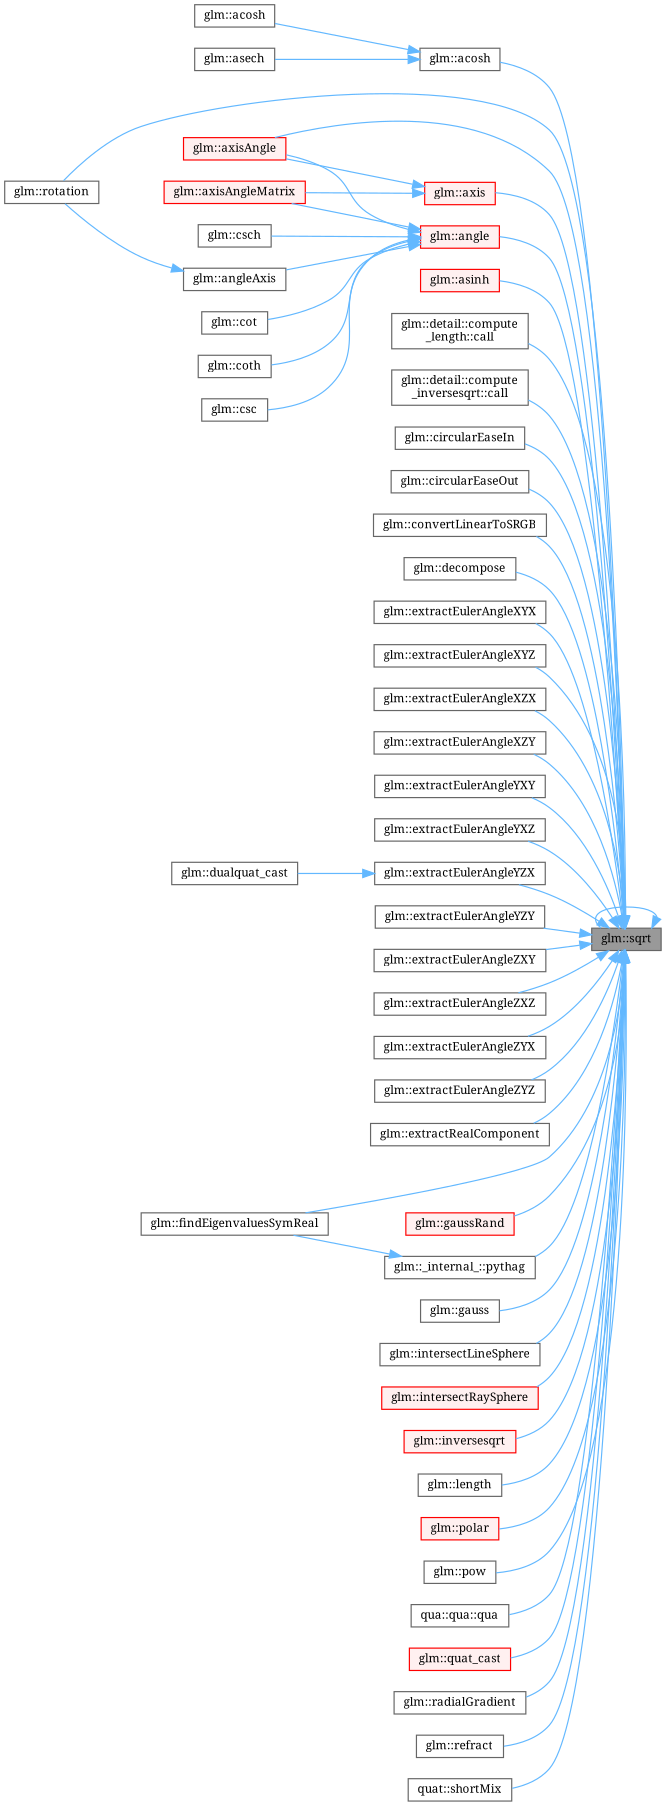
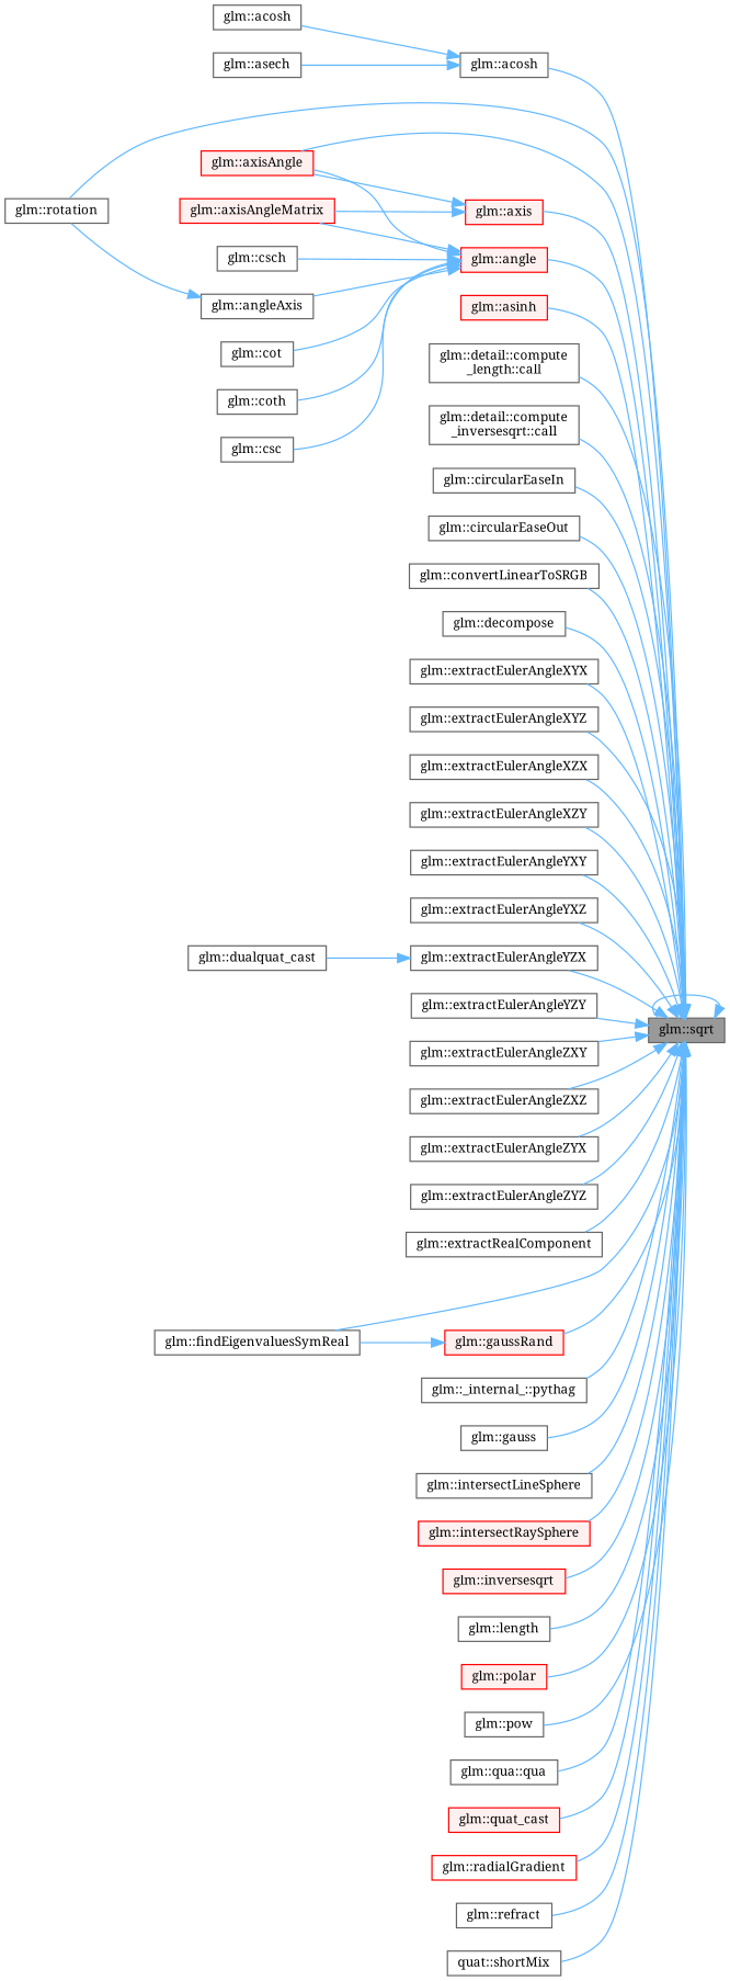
  digraph {
    fontname="Noto Serif"
    rankdir=RL
    node [color=grey40 fillcolor=white fontname="Noto Serif" fontsize=10 shape=box style=filled]
    edge [color=steelblue1 dir=back fontname="Noto Serif" fontsize=10 labelfontname=Helvetica labelfontsize=10 style=solid]
    n1 [color=gray40 fillcolor=grey60 fontcolor=black height=0.2 label="glm::sqrt" width=0.4]
    n2 [height=0.2 label="glm::acosh" width=0.4]
    n3 [color=red fillcolor="#FFF0F0" height=0.2 label="glm::angle" width=0.4]
    n4 [height=0.2 label="glm::rotation" width=0.4]
    n5 [color=red fillcolor="#FFF0F0" height=0.2 label="glm::axisAngle" width=0.4]
    n6 [color=red fillcolor="#FFF0F0" height=0.2 label="glm::asinh" width=0.4]
    n7 [color=red fillcolor="#FFF0F0" height=0.2 label="glm::axis" width=0.4]
    n8 [height=0.2 label="glm::detail::compute\l_length::call" width=0.4]
    n9 [height=0.2 label="glm::detail::compute\l_inversesqrt::call" width=0.4]
    n10 [height=0.2 label="glm::circularEaseIn" width=0.4]
    n11 [height=0.2 label="glm::circularEaseOut" width=0.4]
    n12 [height=0.2 label="glm::convertLinearToSRGB" width=0.4]
    n13 [height=0.2 label="glm::decompose" width=0.4]
    n14 [height=0.2 label="glm::extractEulerAngleXYX" width=0.4]
    n15 [height=0.2 label="glm::extractEulerAngleXYZ" width=0.4]
    n16 [height=0.2 label="glm::extractEulerAngleXZX" width=0.4]
    n17 [height=0.2 label="glm::extractEulerAngleXZY" width=0.4]
    n18 [height=0.2 label="glm::extractEulerAngleYXY" width=0.4]
    n19 [height=0.2 label="glm::extractEulerAngleYXZ" width=0.4]
    n20 [height=0.2 label="glm::extractEulerAngleYZX" width=0.4]
    n21 [height=0.2 label="glm::extractEulerAngleYZY" width=0.4]
    n22 [height=0.2 label="glm::extractEulerAngleZXY" width=0.4]
    n23 [height=0.2 label="glm::extractEulerAngleZXZ" width=0.4]
    n24 [height=0.2 label="glm::extractEulerAngleZYX" width=0.4]
    n25 [height=0.2 label="glm::extractEulerAngleZYZ" width=0.4]
    n26 [height=0.2 label="glm::extractRealComponent" width=0.4]
    n27 [height=0.2 label="glm::findEigenvaluesSymReal" width=0.4]
    n28 [height=0.2 label="glm::gauss" width=0.4]
    n29 [color=red fillcolor="#FFF0F0" height=0.2 label="glm::gaussRand" width=0.4]
    n30 [height=0.2 label="glm::intersectLineSphere" width=0.4]
    n31 [color=red fillcolor="#FFF0F0" height=0.2 label="glm::intersectRaySphere" width=0.4]
    n32 [color=red fillcolor="#FFF0F0" height=0.2 label="glm::inversesqrt" width=0.4]
    n33 [height=0.2 label="glm::length" width=0.4]
    n34 [color=red fillcolor="#FFF0F0" height=0.2 label="glm::polar" width=0.4]
    n35 [height=0.2 label="glm::pow" width=0.4]
    n36 [height=0.2 label="glm::_internal_::pythag" width=0.4]
-   n37 [height=0.2 label="qua::qua::qua" width=0.4]
+   n37 [height=0.2 label="glm::qua::qua" width=0.4]
    n38 [color=red fillcolor="#FFF0F0" height=0.2 label="glm::quat_cast" width=0.4]
-   n39 [height=0.2 label="glm::radialGradient" width=0.4]
+   n39 [color=red height=0.2 label="glm::radialGradient" width=0.4]
    n40 [height=0.2 label="glm::refract" width=0.4]
    n41 [height=0.2 label="quat::shortMix" width=0.4]
    n42 [height=0.2 label="glm::acosh" width=0.4]
    n43 [height=0.2 label="glm::asech" width=0.4]
    n44 [height=0.2 label="glm::angleAxis" width=0.4]
    n45 [color=red fillcolor="#FFF0F0" height=0.2 label="glm::axisAngleMatrix" width=0.4]
    n46 [height=0.2 label="glm::cot" width=0.4]
    n47 [height=0.2 label="glm::coth" width=0.4]
    n48 [height=0.2 label="glm::csc" width=0.4]
    n49 [height=0.2 label="glm::csch" width=0.4]
    n50 [height=0.2 label="glm::dualquat_cast" width=0.4]
    n1 -> n1
    n1 -> n2
    n1 -> n3
    n1 -> n4
    n1 -> n5
    n1 -> n6
    n1 -> n7
    n1 -> n8
    n1 -> n9
    n1 -> n10
    n1 -> n11
    n1 -> n12
    n1 -> n13
    n1 -> n14
    n1 -> n15
    n1 -> n16
    n1 -> n17
    n1 -> n18
    n1 -> n19
    n1 -> n20
    n1 -> n21
    n1 -> n22
    n1 -> n23
    n1 -> n24
    n1 -> n25
    n1 -> n26
    n1 -> n27
    n1 -> n28
    n1 -> n29
    n1 -> n30
    n1 -> n31
    n1 -> n32
    n1 -> n33
    n1 -> n34
    n1 -> n35
    n1 -> n36
    n1 -> n37
    n1 -> n38
    n1 -> n39
    n1 -> n40
    n1 -> n41
    n2 -> n42
    n2 -> n43
    n3 -> n5
    n3 -> n44
    n3 -> n45
    n3 -> n46
    n3 -> n47
    n3 -> n48
    n3 -> n49
    n7 -> n5
    n7 -> n45
    n20 -> n50
-   n36 -> n27
+   n29 -> n27
    n44 -> n4
  }
